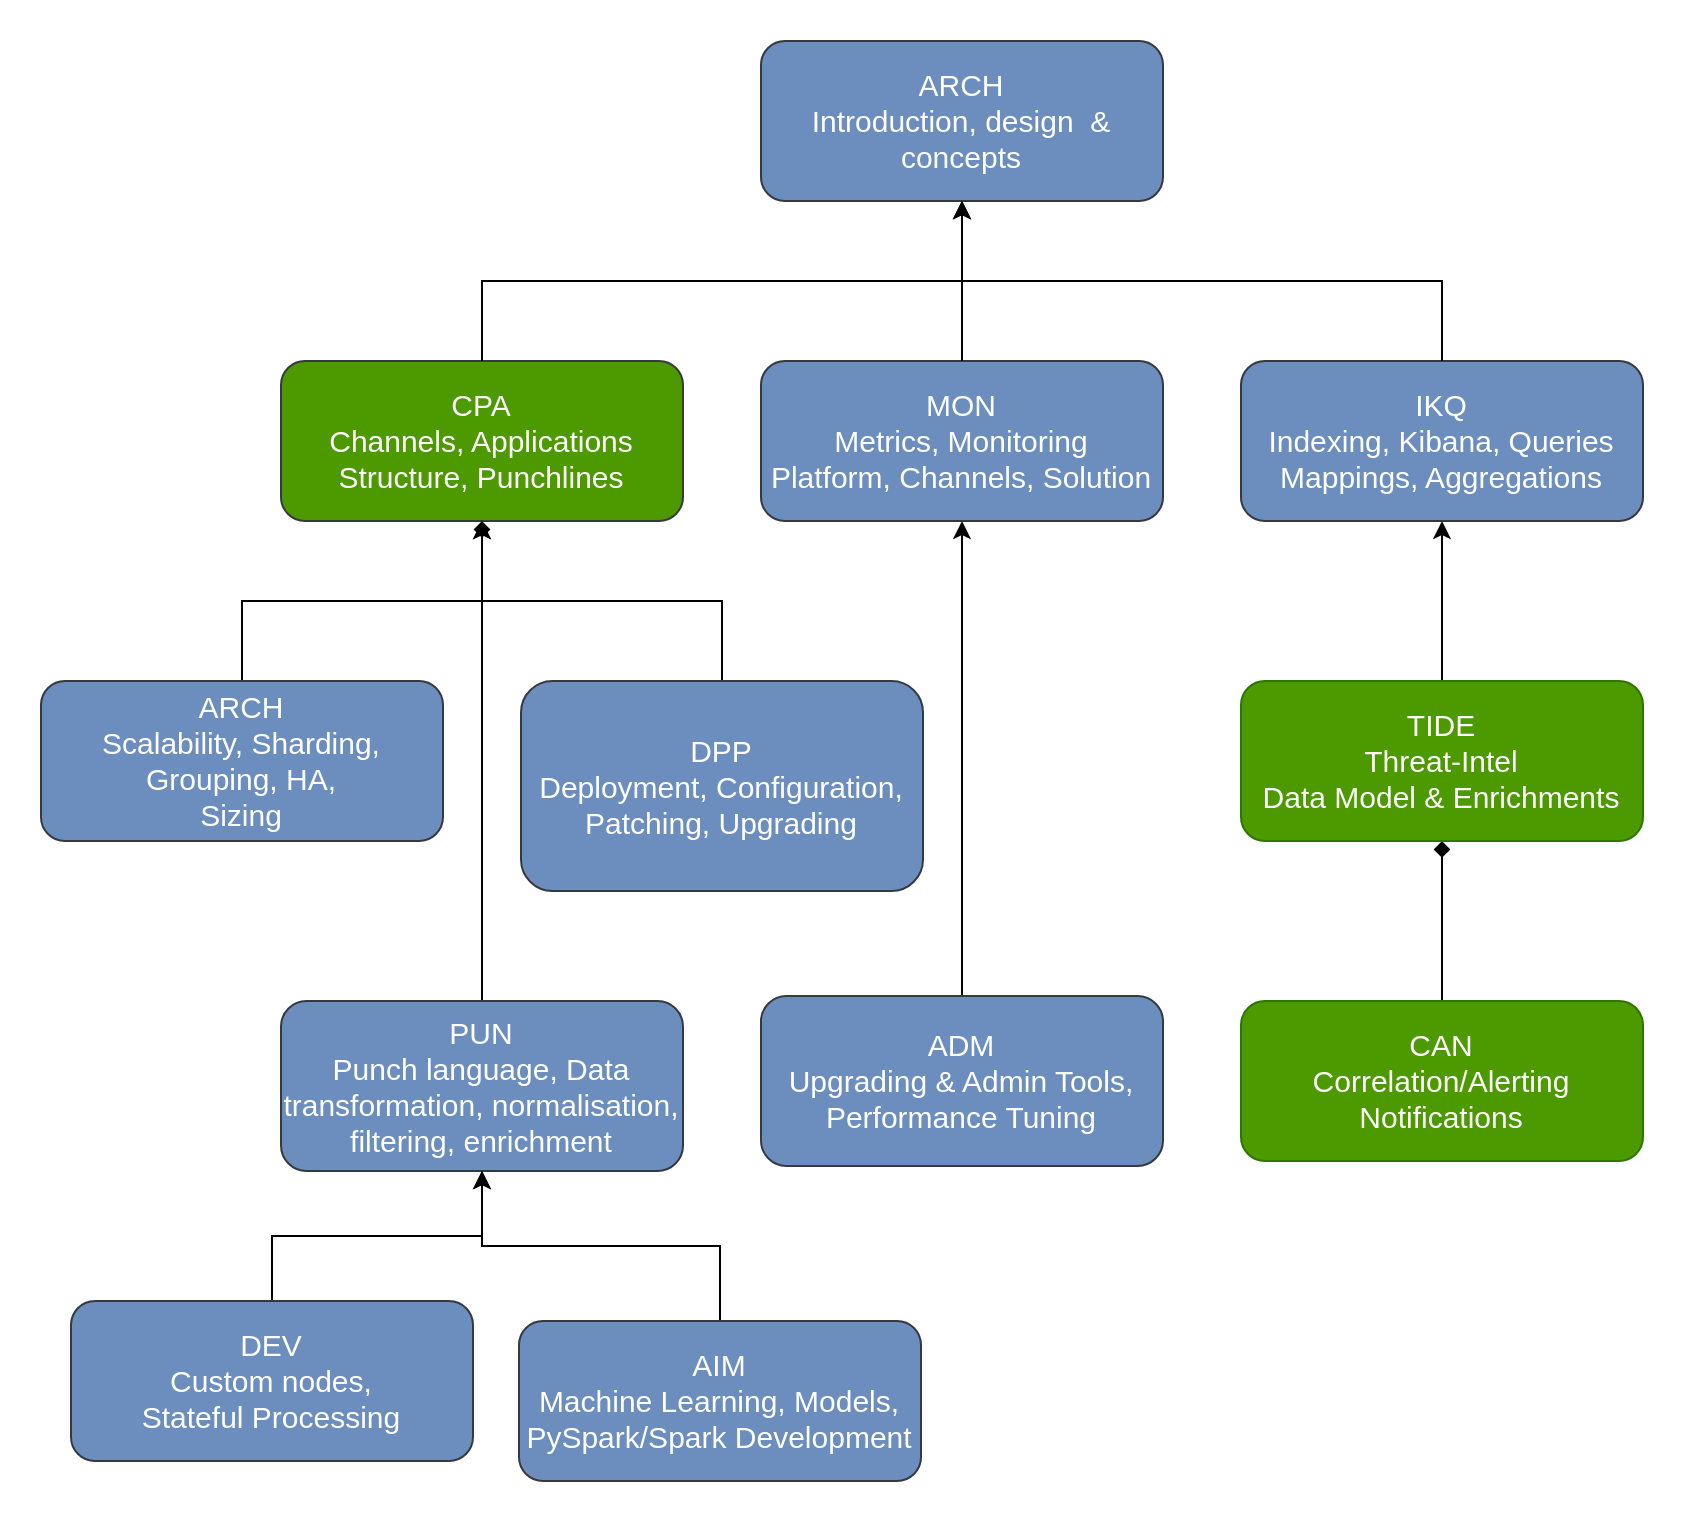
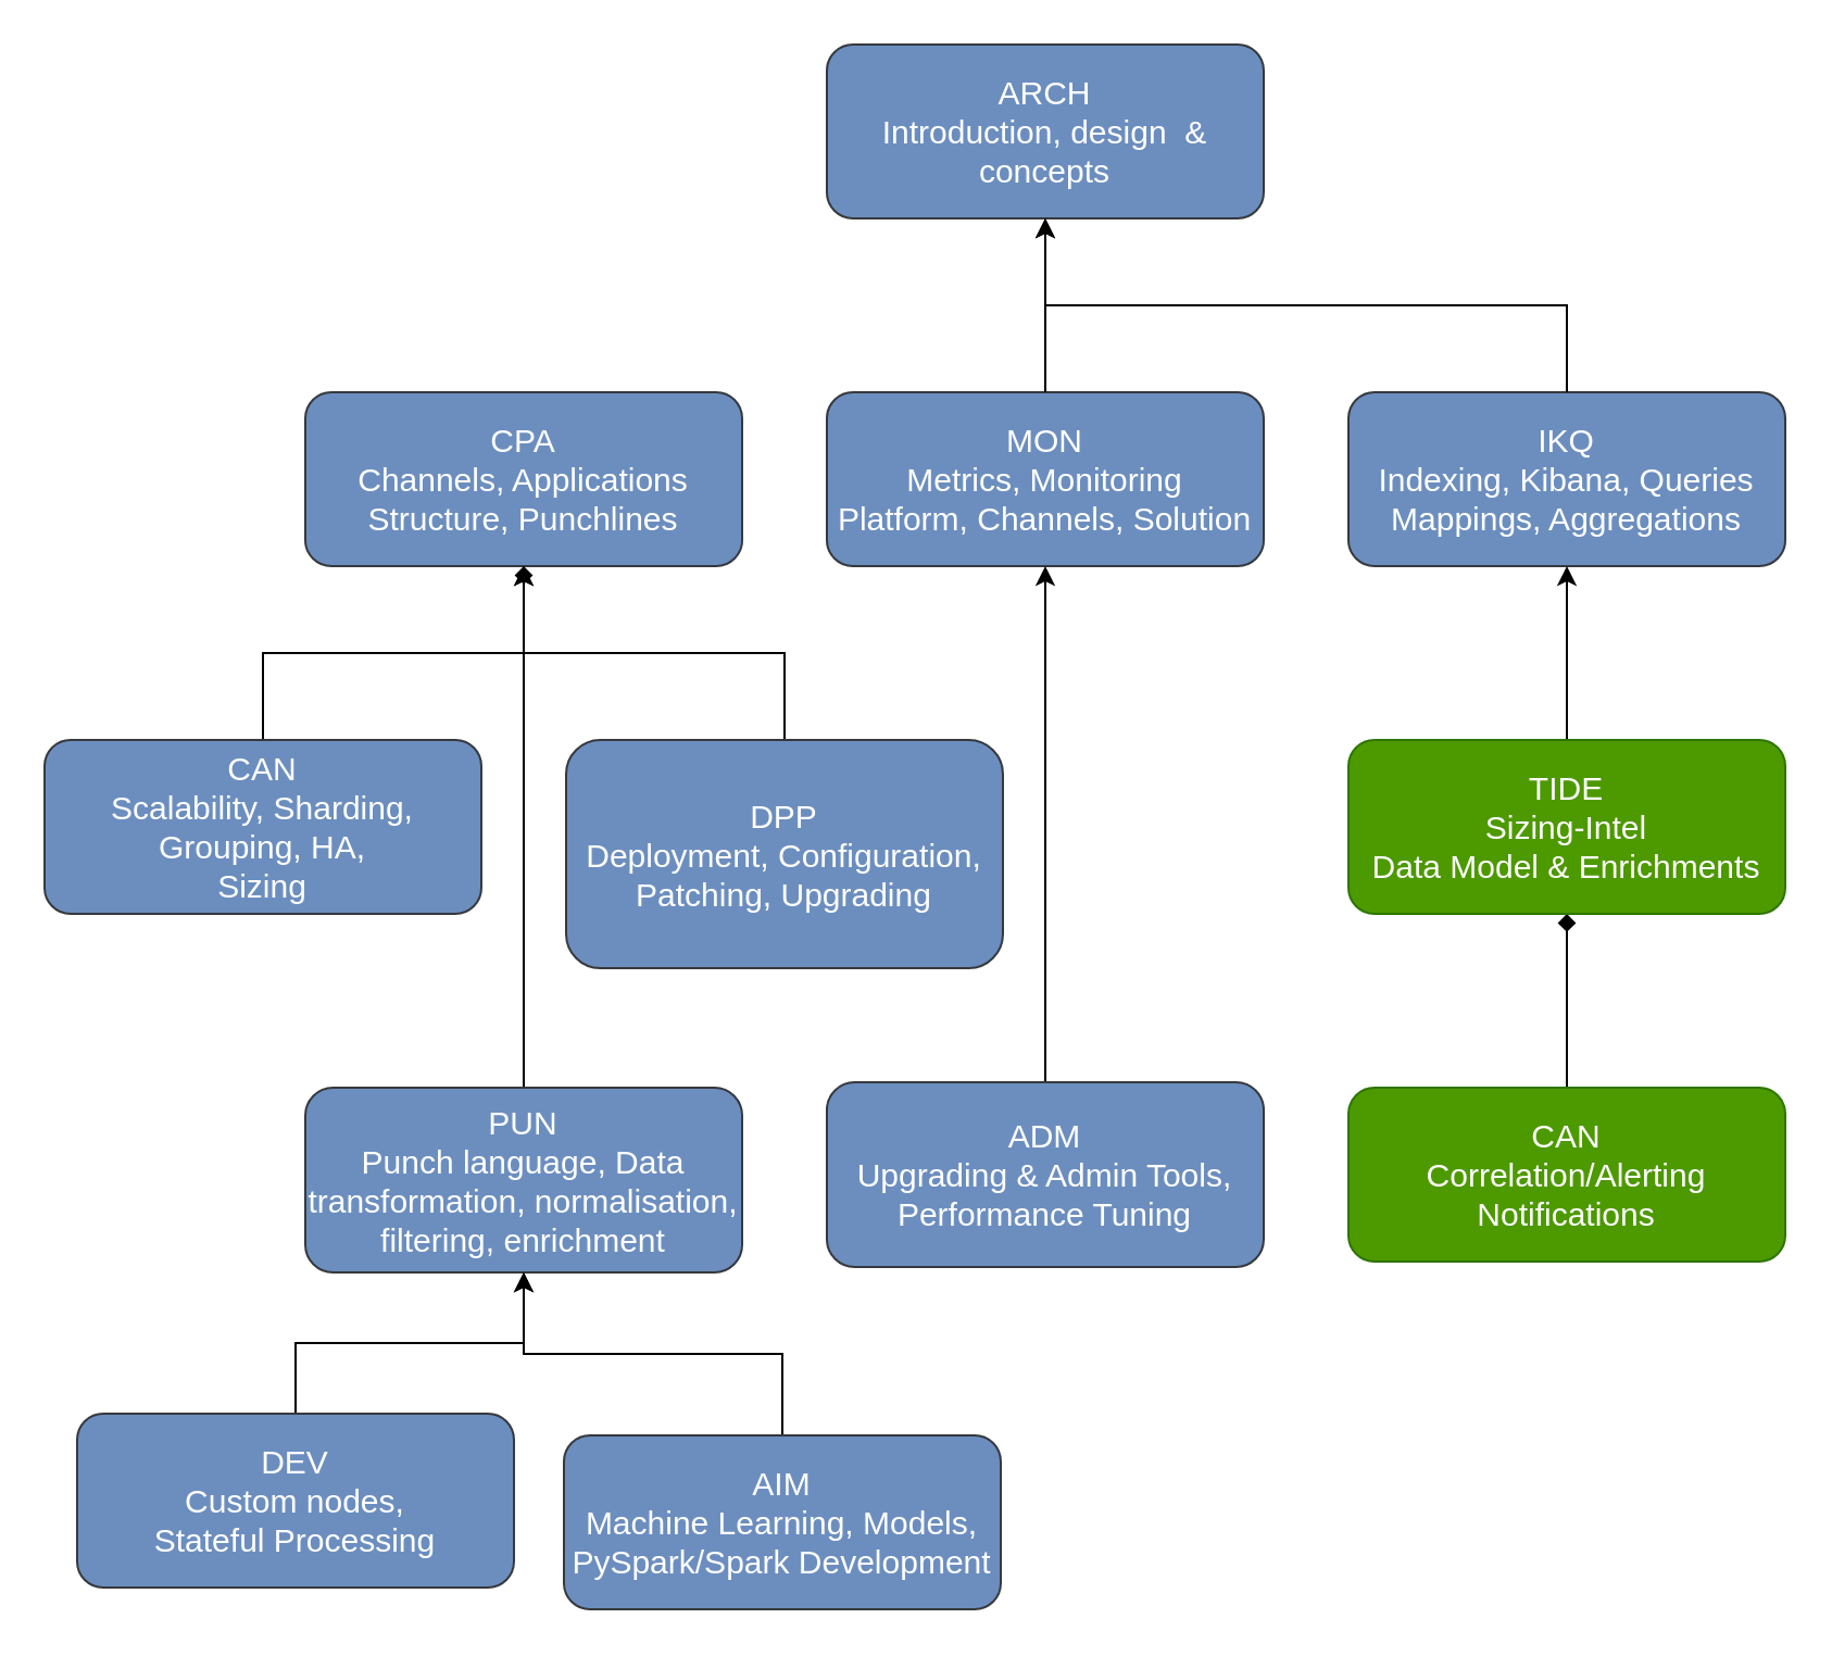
  <mxCell id="0" />
  <mxCell id="1" parent="0" />
  <mxCell id="2" value="" style="group;resizeHeight=1;fontSize=15;" parent="1" vertex="1" connectable="0"><mxGeometry x="380" y="20" width="201" height="80" as="geometry" /></mxCell>
  <mxCell id="3" value="&lt;div style=&quot;font-size: 15px&quot;&gt;&lt;span style=&quot;font-size: 15px&quot;&gt;ARCH&lt;br&gt;Introduction, design&amp;nbsp; &amp;amp; concepts&lt;/span&gt;&lt;/div&gt;" style="rounded=1;whiteSpace=wrap;html=1;align=center;fillColor=#6C8EBF;strokeColor=#36393d;fontColor=#FFFFFF;resizeWidth=1;resizeHeight=1;fontSize=15;" parent="2" vertex="1"><mxGeometry width="201" height="80" as="geometry" /></mxCell>
  <mxCell id="4" value="" style="group;resizeHeight=1;fontSize=15;" parent="1" vertex="1" connectable="0"><mxGeometry x="140" y="180" width="201" height="80" as="geometry" /></mxCell>
- <mxCell id="5" value="&lt;div style=&quot;font-size: 15px&quot;&gt;CPA&lt;br&gt;Channels, Applications Structure, Punchlines&lt;/div&gt;" style="rounded=1;whiteSpace=wrap;html=1;align=center;fillColor=#4d9900;strokeColor=#36393d;fontColor=#FFFFFF;resizeWidth=1;resizeHeight=1;fontSize=15;" parent="4" vertex="1"><mxGeometry width="201" height="80" as="geometry" /></mxCell>
+ <mxCell id="5" value="&lt;div style=&quot;font-size: 15px&quot;&gt;CPA&lt;br&gt;Channels, Applications Structure, Punchlines&lt;/div&gt;" style="rounded=1;whiteSpace=wrap;html=1;align=center;fillColor=#6C8EBF;strokeColor=#36393d;fontColor=#FFFFFF;resizeWidth=1;resizeHeight=1;fontSize=15;" parent="4" vertex="1"><mxGeometry width="201" height="80" as="geometry" /></mxCell>
  <mxCell id="6" value="" style="group;resizeHeight=1;fontSize=15;" parent="1" vertex="1" connectable="0"><mxGeometry x="380" y="180" width="201" height="80" as="geometry" /></mxCell>
  <mxCell id="7" value="&lt;div style=&quot;font-size: 15px&quot;&gt;MON&lt;br&gt;Metrics, Monitoring&lt;br&gt;Platform, Channels, Solution&lt;/div&gt;" style="rounded=1;whiteSpace=wrap;html=1;align=center;fillColor=#6C8EBF;strokeColor=#36393d;fontColor=#FFFFFF;resizeWidth=1;resizeHeight=1;fontSize=15;" parent="6" vertex="1"><mxGeometry width="201" height="80" as="geometry" /></mxCell>
  <mxCell id="8" value="" style="group;resizeHeight=1;fontSize=15;" parent="1" vertex="1" connectable="0"><mxGeometry x="620" y="180" width="201" height="80" as="geometry" /></mxCell>
  <mxCell id="9" value="&lt;div style=&quot;font-size: 15px&quot;&gt;IKQ&lt;br&gt;Indexing, Kibana, Queries&lt;br&gt;Mappings, Aggregations&lt;/div&gt;" style="rounded=1;whiteSpace=wrap;html=1;align=center;fillColor=#6C8EBF;strokeColor=#36393d;fontColor=#FFFFFF;resizeWidth=1;resizeHeight=1;fontSize=15;" parent="8" vertex="1"><mxGeometry width="201" height="80" as="geometry" /></mxCell>
  <mxCell id="10" value="" style="edgeStyle=orthogonalEdgeStyle;rounded=0;orthogonalLoop=1;jettySize=auto;html=1;endArrow=diamond;" edge="1" parent="1" source="11" target="13"><mxGeometry relative="1" as="geometry" /></mxCell>
  <mxCell id="11" value="&lt;div style=&quot;font-size: 15px&quot;&gt;CAN&lt;br&gt;Correlation/Alerting&lt;br&gt;Notifications&lt;/div&gt;" style="rounded=1;whiteSpace=wrap;html=1;align=center;fillColor=#4D9900;strokeColor=#2D7600;resizeWidth=1;resizeHeight=1;fontSize=15;fontColor=#ffffff;" parent="1" vertex="1"><mxGeometry x="620" y="500" width="201" height="80" as="geometry" /></mxCell>
  <mxCell id="12" value="" style="edgeStyle=orthogonalEdgeStyle;rounded=0;orthogonalLoop=1;jettySize=auto;html=1;" edge="1" parent="1" source="13" target="9"><mxGeometry relative="1" as="geometry" /></mxCell>
- <mxCell id="13" value="&lt;div style=&quot;font-size: 15px&quot;&gt;TIDE&lt;br&gt;Threat-Intel&lt;br&gt;Data Model &amp;amp; Enrichments&lt;/div&gt;" style="rounded=1;whiteSpace=wrap;html=1;align=center;fillColor=#4D9900;strokeColor=#2D7600;resizeWidth=1;resizeHeight=1;fontSize=15;fontColor=#ffffff;" parent="1" vertex="1"><mxGeometry x="620" y="340" width="201" height="80" as="geometry" /></mxCell>
+ <mxCell id="13" value="&lt;div style=&quot;font-size: 15px&quot;&gt;TIDE&lt;br&gt;Sizing-Intel&lt;br&gt;Data Model &amp;amp; Enrichments&lt;/div&gt;" style="rounded=1;whiteSpace=wrap;html=1;align=center;fillColor=#4D9900;strokeColor=#2D7600;resizeWidth=1;resizeHeight=1;fontSize=15;fontColor=#ffffff;" parent="1" vertex="1"><mxGeometry x="620" y="340" width="201" height="80" as="geometry" /></mxCell>
  <mxCell id="14" value="" style="edgeStyle=orthogonalEdgeStyle;rounded=0;orthogonalLoop=1;jettySize=auto;html=1;" edge="1" parent="1" source="15" target="5"><mxGeometry relative="1" as="geometry" /></mxCell>
  <mxCell id="15" value="&lt;div style=&quot;font-size: 15px&quot;&gt;DPP&lt;br&gt;Deployment, Configuration, Patching, Upgrading&lt;/div&gt;" style="rounded=1;whiteSpace=wrap;html=1;align=center;fillColor=#6C8EBF;strokeColor=#36393d;fontColor=#FFFFFF;resizeWidth=1;resizeHeight=1;fontSize=15;" parent="1" vertex="1"><mxGeometry x="260" y="340" width="201" height="105" as="geometry" /></mxCell>
  <mxCell id="16" value="" style="edgeStyle=orthogonalEdgeStyle;rounded=0;orthogonalLoop=1;jettySize=auto;html=1;" edge="1" parent="1" source="17" target="7"><mxGeometry relative="1" as="geometry" /></mxCell>
  <mxCell id="17" value="&lt;div style=&quot;font-size: 15px&quot;&gt;ADM&lt;br&gt;Upgrading &amp;amp; Admin Tools, Performance Tuning&lt;/div&gt;" style="rounded=1;whiteSpace=wrap;html=1;align=center;fillColor=#6C8EBF;strokeColor=#36393d;fontColor=#FFFFFF;resizeWidth=1;resizeHeight=1;fontSize=15;" parent="1" vertex="1"><mxGeometry x="380" y="497.5" width="201" height="85" as="geometry" /></mxCell>
  <mxCell id="18" value="" style="edgeStyle=orthogonalEdgeStyle;rounded=0;orthogonalLoop=1;jettySize=auto;html=1;" edge="1" parent="1" source="19" target="5"><mxGeometry relative="1" as="geometry" /></mxCell>
  <mxCell id="19" value="&lt;div style=&quot;font-size: 15px&quot;&gt;PUN&lt;br&gt;Punch language, Data transformation, normalisation, filtering, enrichment&lt;/div&gt;" style="rounded=1;whiteSpace=wrap;html=1;align=center;fillColor=#6C8EBF;strokeColor=#36393d;fontColor=#FFFFFF;resizeWidth=1;resizeHeight=1;fontSize=15;" parent="1" vertex="1"><mxGeometry x="140" y="500" width="201" height="85" as="geometry" /></mxCell>
  <mxCell id="20" value="" style="edgeStyle=orthogonalEdgeStyle;rounded=0;orthogonalLoop=1;jettySize=auto;html=1;" edge="1" parent="1" source="21" target="19"><mxGeometry relative="1" as="geometry" /></mxCell>
  <mxCell id="21" value="&lt;div style=&quot;font-size: 15px&quot;&gt;DEV&lt;br&gt;Custom nodes,&lt;br&gt;Stateful Processing&lt;br&gt;&lt;/div&gt;" style="rounded=1;whiteSpace=wrap;html=1;align=center;fillColor=#6C8EBF;strokeColor=#36393d;fontColor=#FFFFFF;resizeWidth=1;resizeHeight=1;fontSize=15;" parent="1" vertex="1"><mxGeometry x="35" y="650" width="201" height="80" as="geometry" /></mxCell>
- <mxCell id="22" style="edgeStyle=orthogonalEdgeStyle;rounded=0;orthogonalLoop=1;jettySize=auto;html=1;exitX=0.5;exitY=0;exitDx=0;exitDy=0;entryX=0.5;entryY=1;entryDx=0;entryDy=0;" edge="1" parent="1" source="5" target="3"><mxGeometry relative="1" as="geometry" /></mxCell>
  <mxCell id="23" style="edgeStyle=orthogonalEdgeStyle;rounded=0;orthogonalLoop=1;jettySize=auto;html=1;exitX=0.5;exitY=0;exitDx=0;exitDy=0;" edge="1" parent="1" source="9" target="3"><mxGeometry relative="1" as="geometry" /></mxCell>
  <mxCell id="24" value="" style="edgeStyle=orthogonalEdgeStyle;rounded=0;orthogonalLoop=1;jettySize=auto;html=1;endArrow=diamond;" edge="1" parent="1" source="25" target="5"><mxGeometry relative="1" as="geometry" /></mxCell>
- <mxCell id="25" value="&lt;div style=&quot;font-size: 15px&quot;&gt;ARCH&lt;br&gt;Scalability, Sharding, Grouping, HA,&lt;br&gt;Sizing&lt;/div&gt;" style="rounded=1;whiteSpace=wrap;html=1;align=center;fillColor=#6C8EBF;strokeColor=#36393d;fontColor=#FFFFFF;resizeWidth=1;resizeHeight=1;fontSize=15;" parent="1" vertex="1"><mxGeometry x="20" y="340" width="201" height="80" as="geometry" /></mxCell>
+ <mxCell id="25" value="&lt;div style=&quot;font-size: 15px&quot;&gt;CAN&lt;br&gt;Scalability, Sharding, Grouping, HA,&lt;br&gt;Sizing&lt;/div&gt;" style="rounded=1;whiteSpace=wrap;html=1;align=center;fillColor=#6C8EBF;strokeColor=#36393d;fontColor=#FFFFFF;resizeWidth=1;resizeHeight=1;fontSize=15;" parent="1" vertex="1"><mxGeometry x="20" y="340" width="201" height="80" as="geometry" /></mxCell>
  <mxCell id="26" value="" style="edgeStyle=orthogonalEdgeStyle;rounded=0;orthogonalLoop=1;jettySize=auto;html=1;" edge="1" parent="1" source="7" target="3"><mxGeometry relative="1" as="geometry" /></mxCell>
  <mxCell id="27" value="" style="edgeStyle=orthogonalEdgeStyle;rounded=0;orthogonalLoop=1;jettySize=auto;html=1;" edge="1" parent="1" source="28" target="19"><mxGeometry relative="1" as="geometry" /></mxCell>
  <mxCell id="28" value="&lt;div style=&quot;font-size: 15px&quot;&gt;AIM&lt;/div&gt;&lt;div style=&quot;font-size: 15px&quot;&gt;Machine Learning, Models,&lt;/div&gt;&lt;div style=&quot;font-size: 15px&quot;&gt;PySpark/Spark Development&lt;/div&gt;" style="rounded=1;whiteSpace=wrap;html=1;align=center;fillColor=#6C8EBF;strokeColor=#36393d;fontColor=#FFFFFF;resizeWidth=1;resizeHeight=1;fontSize=15;" vertex="1" parent="1"><mxGeometry x="259" y="660" width="201" height="80" as="geometry" /></mxCell>
